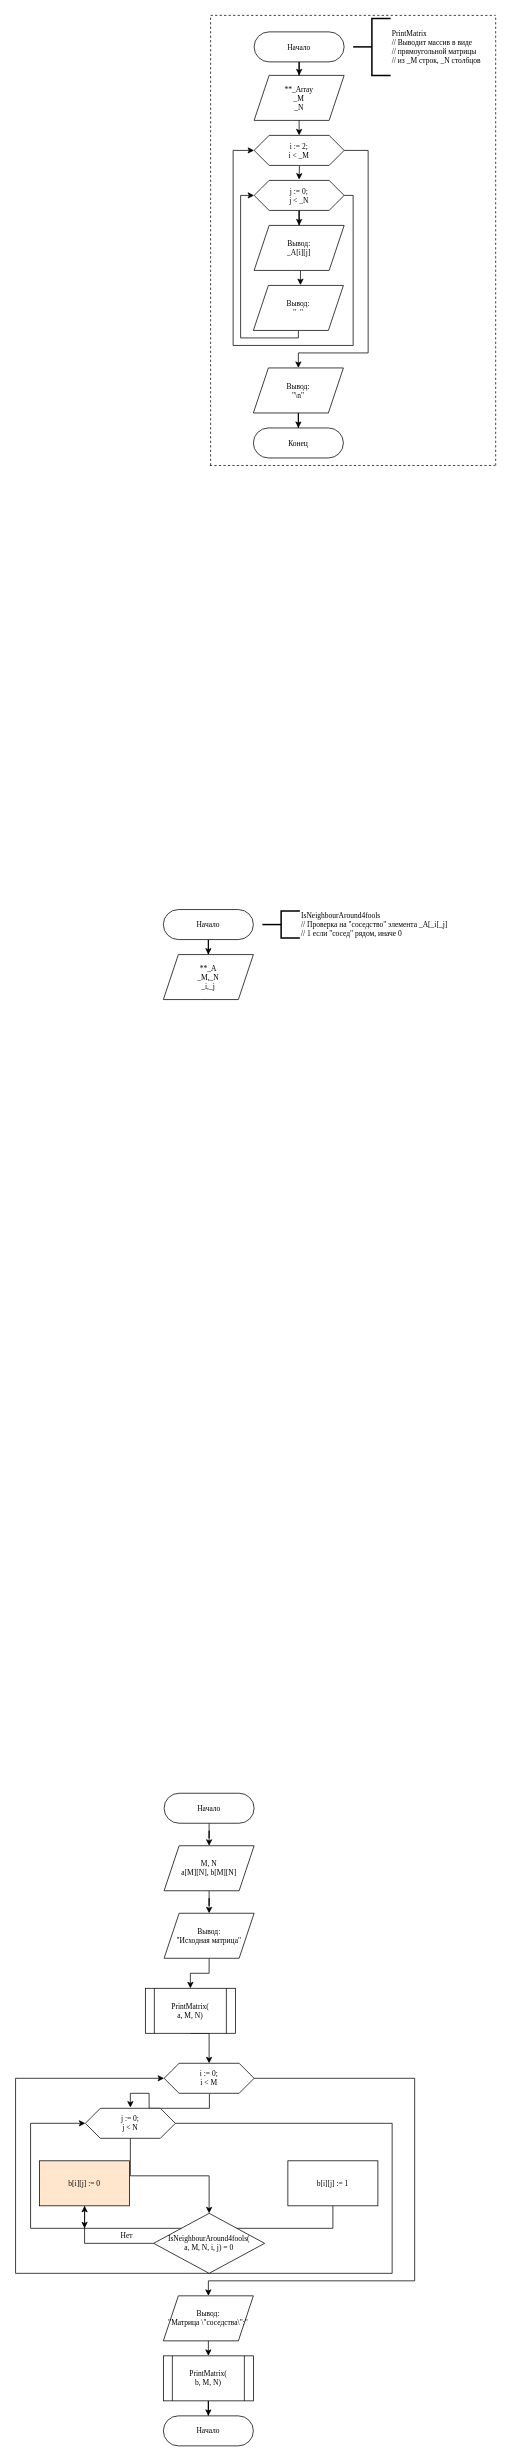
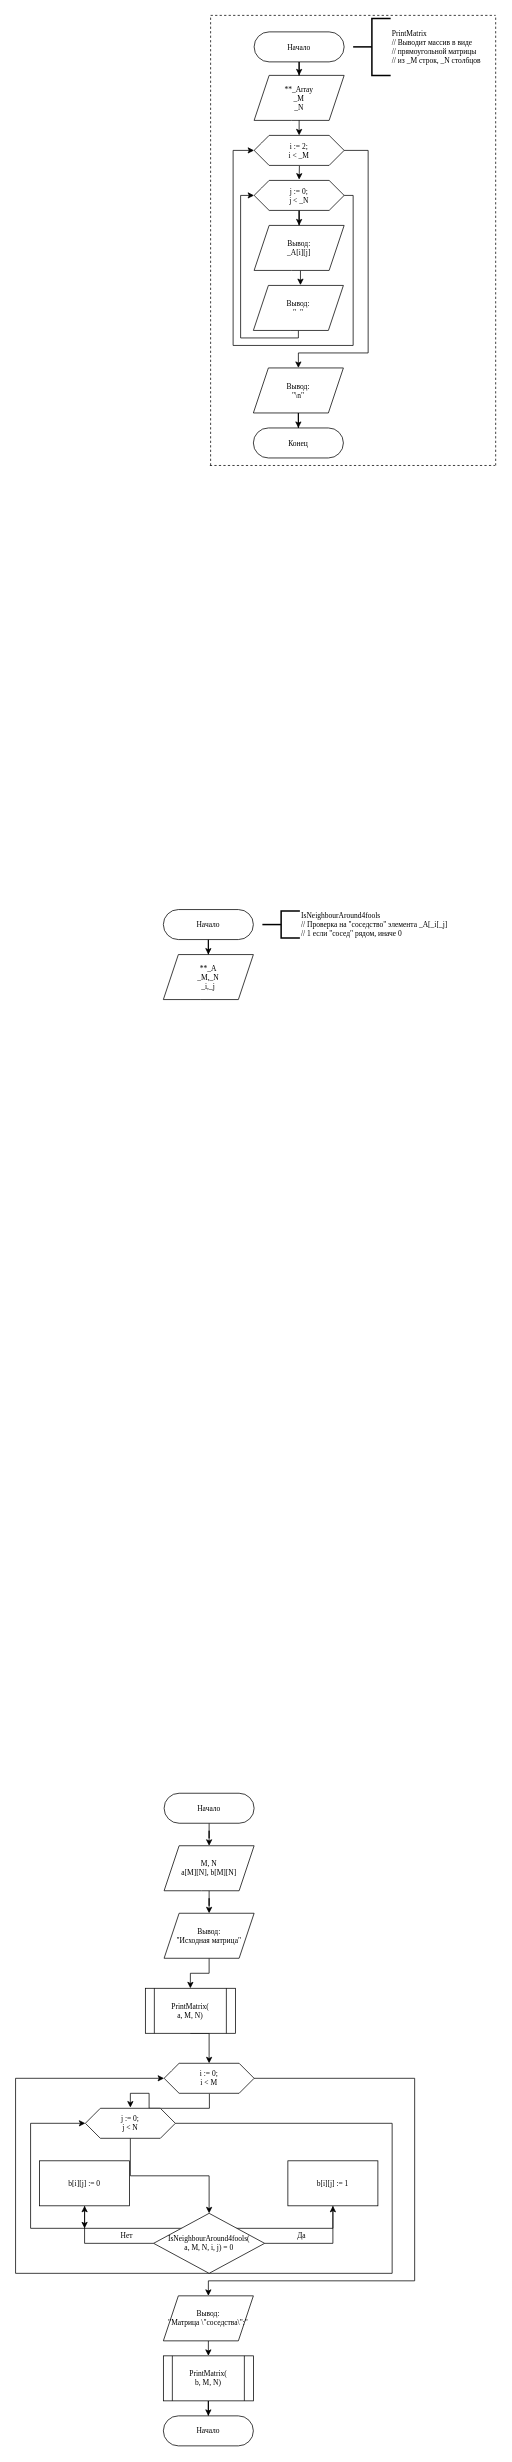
  <mxCell id="0" />
  <mxCell id="1" parent="0" />
  <mxCell id="2" style="edgeStyle=orthogonalEdgeStyle;rounded=0;orthogonalLoop=1;jettySize=auto;html=1;entryX=0.5;entryY=0;entryDx=0;entryDy=0;fontFamily=Consolas;fontSize=10;" parent="1" source="3" target="7" edge="1"><mxGeometry relative="1" as="geometry" /></mxCell>
  <mxCell id="3" value="Начало" style="rounded=1;whiteSpace=wrap;html=1;arcSize=50;fontFamily=Consolas;fontSize=10;" parent="1" vertex="1"><mxGeometry x="338" y="42" width="120" height="40" as="geometry" /></mxCell>
  <mxCell id="4" value="&lt;div style=&quot;font-size: 10px;&quot;&gt;i := 2;&lt;/div&gt;&lt;div style=&quot;font-size: 10px;&quot;&gt;i &amp;lt; _M&lt;br style=&quot;font-size: 10px;&quot;&gt;&lt;/div&gt;" style="shape=hexagon;perimeter=hexagonPerimeter2;whiteSpace=wrap;html=1;fixedSize=1;rounded=1;fontFamily=Consolas;arcSize=0;fontSize=10;" parent="1" vertex="1"><mxGeometry x="338" y="180" width="120" height="40" as="geometry" /></mxCell>
  <mxCell id="5" style="edgeStyle=orthogonalEdgeStyle;rounded=0;orthogonalLoop=1;jettySize=auto;html=1;entryX=0.5;entryY=-0.026;entryDx=0;entryDy=0;fontFamily=Consolas;fontSize=10;exitX=0.503;exitY=1.019;exitDx=0;exitDy=0;exitPerimeter=0;entryPerimeter=0;" parent="1" source="4" target="20" edge="1"><mxGeometry x="430" y="1108" as="geometry"><mxPoint x="398" y="238" as="targetPoint" /></mxGeometry></mxCell>
  <mxCell id="6" style="edgeStyle=orthogonalEdgeStyle;rounded=0;orthogonalLoop=1;jettySize=auto;html=1;fontFamily=Consolas;fontSize=10;entryX=0;entryY=0.5;entryDx=0;entryDy=0;exitX=0.5;exitY=1;exitDx=0;exitDy=0;" parent="1" source="23" target="20" edge="1"><mxGeometry x="430" y="1108" as="geometry"><mxPoint x="304" y="200" as="targetPoint" /><Array as="points"><mxPoint x="397" y="450" /><mxPoint x="320" y="450" /><mxPoint x="320" y="260" /></Array><mxPoint x="398" y="398" as="sourcePoint" /></mxGeometry></mxCell>
  <mxCell id="7" value="&lt;div style=&quot;font-size: 10px;&quot;&gt;**_Array&lt;/div&gt;&lt;div style=&quot;font-size: 10px;&quot;&gt;_M&lt;/div&gt;&lt;div style=&quot;font-size: 10px;&quot;&gt;_N&lt;/div&gt;" style="shape=parallelogram;perimeter=parallelogramPerimeter;whiteSpace=wrap;html=1;fixedSize=1;rounded=1;fontFamily=Consolas;fontSize=10;arcSize=0;" parent="1" vertex="1"><mxGeometry x="338" y="100" width="120" height="60" as="geometry" /></mxCell>
  <mxCell id="8" style="edgeStyle=orthogonalEdgeStyle;rounded=0;orthogonalLoop=1;jettySize=auto;html=1;entryX=0.5;entryY=0;entryDx=0;entryDy=0;fontFamily=Consolas;fontSize=10;exitX=0.5;exitY=1;exitDx=0;exitDy=0;" parent="1" source="7" target="4" edge="1"><mxGeometry x="430" y="1190" as="geometry"><mxPoint x="398" y="232" as="sourcePoint" /></mxGeometry></mxCell>
  <mxCell id="9" style="edgeStyle=orthogonalEdgeStyle;rounded=0;orthogonalLoop=1;jettySize=auto;html=1;fontFamily=Consolas;exitX=1;exitY=0.5;exitDx=0;exitDy=0;fontSize=10;entryX=0.5;entryY=0;entryDx=0;entryDy=0;" parent="1" source="4" target="25" edge="1"><mxGeometry x="430" y="1108" as="geometry"><mxPoint x="458" y="490" as="targetPoint" /><Array as="points"><mxPoint x="490" y="200" /><mxPoint x="490" y="470" /><mxPoint x="397" y="470" /></Array><mxPoint x="458" y="365" as="sourcePoint" /></mxGeometry></mxCell>
  <mxCell id="10" value="Конец" style="rounded=1;whiteSpace=wrap;html=1;arcSize=50;fontFamily=Consolas;fontSize=10;" parent="1" vertex="1"><mxGeometry x="337" y="570" width="120" height="40" as="geometry" /></mxCell>
  <mxCell id="11" value="&lt;div style=&quot;font-size: 10px;&quot;&gt;PrintMatrix&lt;/div&gt;&lt;div style=&quot;font-size: 10px;&quot;&gt;// Выводит массив в виде&lt;/div&gt;&lt;div style=&quot;font-size: 10px;&quot;&gt;// прямоугольной матрицы&lt;/div&gt;&lt;div style=&quot;font-size: 10px;&quot;&gt;// из _M строк, _N столбцов&lt;br style=&quot;font-size: 10px;&quot;&gt;&lt;/div&gt;" style="strokeWidth=2;html=1;shape=mxgraph.flowchart.annotation_2;align=left;labelPosition=right;pointerEvents=1;rounded=1;fontFamily=Consolas;fontSize=10;" parent="1" vertex="1"><mxGeometry x="470" y="24" width="50" height="76" as="geometry" /></mxCell>
  <mxCell id="12" value="" style="endArrow=none;dashed=1;html=1;fontFamily=Consolas;fontSize=10;" parent="1" edge="1"><mxGeometry x="430" y="1190" width="50" height="50" as="geometry"><mxPoint x="280" y="20" as="sourcePoint" /><mxPoint x="660" y="20" as="targetPoint" /></mxGeometry></mxCell>
  <mxCell id="13" value="" style="endArrow=none;dashed=1;html=1;fontFamily=Consolas;fontSize=10;" parent="1" edge="1"><mxGeometry x="430" y="1190" width="50" height="50" as="geometry"><mxPoint x="280" y="620" as="sourcePoint" /><mxPoint x="280" y="22" as="targetPoint" /></mxGeometry></mxCell>
  <mxCell id="14" value="" style="endArrow=none;dashed=1;html=1;fontFamily=Consolas;fontSize=10;" parent="1" edge="1"><mxGeometry x="430" y="1190" width="50" height="50" as="geometry"><mxPoint x="660" y="620" as="sourcePoint" /><mxPoint x="660" y="22" as="targetPoint" /></mxGeometry></mxCell>
  <mxCell id="15" value="" style="endArrow=none;dashed=1;html=1;fontFamily=Consolas;fontSize=10;" parent="1" edge="1"><mxGeometry x="429" y="1138" width="50" height="50" as="geometry"><mxPoint x="279" y="620" as="sourcePoint" /><mxPoint x="659" y="620" as="targetPoint" /></mxGeometry></mxCell>
  <mxCell id="16" style="edgeStyle=orthogonalEdgeStyle;rounded=0;orthogonalLoop=1;jettySize=auto;html=1;entryX=0.5;entryY=-0.011;entryDx=0;entryDy=0;entryPerimeter=0;fontFamily=Consolas;fontSize=10;" parent="1" edge="1"><mxGeometry x="430" y="1108" as="geometry"><mxPoint x="398.029" y="278" as="sourcePoint" /></mxGeometry></mxCell>
  <mxCell id="17" style="edgeStyle=orthogonalEdgeStyle;rounded=0;orthogonalLoop=1;jettySize=auto;html=1;entryX=0.5;entryY=0;entryDx=0;entryDy=0;fontFamily=Consolas;fontSize=10;" parent="1" edge="1"><mxGeometry x="430" y="1108" as="geometry"><mxPoint x="398.029" y="338" as="sourcePoint" /></mxGeometry></mxCell>
  <mxCell id="18" value="" style="edgeStyle=orthogonalEdgeStyle;rounded=0;orthogonalLoop=1;jettySize=auto;html=1;fontFamily=Consolas;fontSize=10;" parent="1" source="20" target="22" edge="1"><mxGeometry relative="1" as="geometry" /></mxCell>
  <mxCell id="19" style="edgeStyle=orthogonalEdgeStyle;rounded=0;orthogonalLoop=1;jettySize=auto;html=1;fontFamily=Consolas;fontSize=10;entryX=0;entryY=0.5;entryDx=0;entryDy=0;" parent="1" source="20" target="4" edge="1"><mxGeometry relative="1" as="geometry"><mxPoint x="300" y="200" as="targetPoint" /><Array as="points"><mxPoint x="470" y="260" /><mxPoint x="470" y="460" /><mxPoint x="310" y="460" /><mxPoint x="310" y="200" /></Array></mxGeometry></mxCell>
  <mxCell id="20" value="&lt;div style=&quot;font-size: 10px;&quot;&gt;j := 0;&lt;/div&gt;&lt;div style=&quot;font-size: 10px;&quot;&gt;j &amp;lt; _N&lt;br style=&quot;font-size: 10px;&quot;&gt;&lt;/div&gt;" style="shape=hexagon;perimeter=hexagonPerimeter2;whiteSpace=wrap;html=1;fixedSize=1;rounded=1;fontFamily=Consolas;arcSize=0;fontSize=10;" parent="1" vertex="1"><mxGeometry x="338" y="240" width="120" height="40" as="geometry" /></mxCell>
  <mxCell id="21" style="edgeStyle=orthogonalEdgeStyle;rounded=0;orthogonalLoop=1;jettySize=auto;html=1;entryX=0.523;entryY=-0.008;entryDx=0;entryDy=0;entryPerimeter=0;fontFamily=Consolas;fontSize=10;" parent="1" source="22" target="23" edge="1"><mxGeometry relative="1" as="geometry"><Array as="points"><mxPoint x="400" y="360" /></Array></mxGeometry></mxCell>
  <mxCell id="22" value="&lt;div style=&quot;font-size: 10px;&quot;&gt;Вывод:&lt;/div&gt;&lt;div style=&quot;font-size: 10px;&quot;&gt;_A[i][j]&lt;br style=&quot;font-size: 10px;&quot;&gt;&lt;/div&gt;" style="shape=parallelogram;perimeter=parallelogramPerimeter;whiteSpace=wrap;html=1;fixedSize=1;rounded=1;fontFamily=Consolas;fontSize=10;arcSize=0;" parent="1" vertex="1"><mxGeometry x="338" y="300" width="120" height="60" as="geometry" /></mxCell>
  <mxCell id="23" value="&lt;div style=&quot;font-size: 10px;&quot;&gt;Вывод:&lt;/div&gt;&lt;div style=&quot;font-size: 10px;&quot;&gt;&quot;&amp;nbsp; &quot;&lt;br style=&quot;font-size: 10px;&quot;&gt;&lt;/div&gt;" style="shape=parallelogram;perimeter=parallelogramPerimeter;whiteSpace=wrap;html=1;fixedSize=1;rounded=1;fontFamily=Consolas;fontSize=10;arcSize=0;" parent="1" vertex="1"><mxGeometry x="337" y="380" width="120" height="60" as="geometry" /></mxCell>
  <mxCell id="24" style="edgeStyle=orthogonalEdgeStyle;rounded=0;orthogonalLoop=1;jettySize=auto;html=1;entryX=0.5;entryY=0;entryDx=0;entryDy=0;fontFamily=Consolas;fontSize=10;" parent="1" source="25" target="10" edge="1"><mxGeometry relative="1" as="geometry" /></mxCell>
  <mxCell id="25" value="&lt;div style=&quot;font-size: 10px;&quot;&gt;Вывод:&lt;/div&gt;&lt;div style=&quot;font-size: 10px;&quot;&gt;&quot;\n&quot;&lt;br style=&quot;font-size: 10px;&quot;&gt;&lt;/div&gt;" style="shape=parallelogram;perimeter=parallelogramPerimeter;whiteSpace=wrap;html=1;fixedSize=1;rounded=1;fontFamily=Consolas;fontSize=10;arcSize=0;" parent="1" vertex="1"><mxGeometry x="337" y="490" width="120" height="60" as="geometry" /></mxCell>
  <mxCell id="26" style="edgeStyle=orthogonalEdgeStyle;rounded=0;orthogonalLoop=1;jettySize=auto;html=1;entryX=0.5;entryY=0;entryDx=0;entryDy=0;fontFamily=Consolas;fontSize=10;" edge="1" parent="1" source="27" target="28"><mxGeometry relative="1" as="geometry" /></mxCell>
  <mxCell id="27" value="Начало" style="rounded=1;whiteSpace=wrap;html=1;arcSize=50;fontFamily=Consolas;fontSize=10;" parent="1" vertex="1"><mxGeometry x="217" y="1212" width="120" height="40" as="geometry" /></mxCell>
  <mxCell id="28" value="&lt;div style=&quot;font-size: 10px;&quot;&gt;**_A&lt;/div&gt;&lt;div style=&quot;font-size: 10px;&quot;&gt;_M,_N&lt;/div&gt;&lt;div style=&quot;font-size: 10px;&quot;&gt;_i,_j&lt;br style=&quot;font-size: 10px;&quot;&gt;&lt;/div&gt;" style="shape=parallelogram;perimeter=parallelogramPerimeter;whiteSpace=wrap;html=1;fixedSize=1;rounded=1;fontFamily=Consolas;fontSize=10;arcSize=0;" parent="1" vertex="1"><mxGeometry x="217" y="1272" width="120" height="60" as="geometry" /></mxCell>
  <mxCell id="29" value="&lt;div style=&quot;font-size: 10px;&quot;&gt;IsNeighbourAround4fools&lt;/div&gt;// Проверка на &quot;соседство&quot; элемента _A[_i[_j]&lt;br style=&quot;font-size: 10px;&quot;&gt;// 1 если &quot;сосед&quot; рядом, иначе 0" style="strokeWidth=2;html=1;shape=mxgraph.flowchart.annotation_2;align=left;labelPosition=right;pointerEvents=1;rounded=1;fontFamily=Consolas;fontSize=10;" parent="1" vertex="1"><mxGeometry x="349" y="1214" width="50" height="36" as="geometry" /></mxCell>
  <mxCell id="30" value="" style="edgeStyle=orthogonalEdgeStyle;rounded=0;orthogonalLoop=1;jettySize=auto;html=1;fontFamily=Consolas;fontSize=10;" parent="1" source="31" target="34" edge="1"><mxGeometry relative="1" as="geometry" /></mxCell>
  <mxCell id="31" value="Начало" style="rounded=1;whiteSpace=wrap;html=1;arcSize=50;fontFamily=Consolas;fontSize=10;" parent="1" vertex="1"><mxGeometry x="218" y="2390" width="120" height="40" as="geometry" /></mxCell>
  <mxCell id="32" style="edgeStyle=orthogonalEdgeStyle;rounded=0;orthogonalLoop=1;jettySize=auto;html=1;entryX=0.5;entryY=0;entryDx=0;entryDy=0;fontFamily=Consolas;fontSize=10;exitX=0.5;exitY=1;exitDx=0;exitDy=0;" parent="1" source="48" target="35" edge="1"><mxGeometry relative="1" as="geometry"><mxPoint x="272" y="2710" as="sourcePoint" /><Array as="points"><mxPoint x="278" y="2740" /><mxPoint x="278" y="2740" /></Array></mxGeometry></mxCell>
  <mxCell id="33" style="edgeStyle=orthogonalEdgeStyle;rounded=0;orthogonalLoop=1;jettySize=auto;html=1;fontFamily=Consolas;fontSize=10;" parent="1" source="34" target="50" edge="1"><mxGeometry relative="1" as="geometry"><mxPoint x="278" y="2540" as="targetPoint" /></mxGeometry></mxCell>
  <mxCell id="34" value="&lt;div style=&quot;font-size: 10px;&quot;&gt;M, N&lt;/div&gt;&lt;div style=&quot;font-size: 10px;&quot;&gt;a[M][N], b[M][N]&lt;br style=&quot;font-size: 10px;&quot;&gt;&lt;/div&gt;" style="shape=parallelogram;perimeter=parallelogramPerimeter;whiteSpace=wrap;html=1;fixedSize=1;rounded=1;fontFamily=Consolas;fontSize=10;arcSize=0;" parent="1" vertex="1"><mxGeometry x="218" y="2460" width="120" height="60" as="geometry" /></mxCell>
  <mxCell id="35" value="&lt;div style=&quot;font-size: 10px;&quot;&gt;i := 0;&lt;/div&gt;&lt;div style=&quot;font-size: 10px;&quot;&gt;i &amp;lt; M&lt;br style=&quot;font-size: 10px;&quot;&gt;&lt;/div&gt;" style="shape=hexagon;perimeter=hexagonPerimeter2;whiteSpace=wrap;html=1;fixedSize=1;rounded=1;fontFamily=Consolas;arcSize=0;fontSize=10;" parent="1" vertex="1"><mxGeometry x="218" y="2750" width="120" height="40" as="geometry" /></mxCell>
  <mxCell id="36" style="edgeStyle=orthogonalEdgeStyle;rounded=0;orthogonalLoop=1;jettySize=auto;html=1;entryX=0.5;entryY=-0.026;entryDx=0;entryDy=0;fontFamily=Consolas;fontSize=10;exitX=0.503;exitY=1.019;exitDx=0;exitDy=0;exitPerimeter=0;entryPerimeter=0;" parent="1" source="35" target="41" edge="1"><mxGeometry x="310" y="3678" as="geometry"><mxPoint x="278" y="2808" as="targetPoint" /></mxGeometry></mxCell>
  <mxCell id="37" style="edgeStyle=orthogonalEdgeStyle;rounded=0;orthogonalLoop=1;jettySize=auto;html=1;fontFamily=Consolas;fontSize=10;entryX=0;entryY=0.5;entryDx=0;entryDy=0;exitX=0.5;exitY=1;exitDx=0;exitDy=0;" parent="1" source="45" target="41" edge="1"><mxGeometry x="310" y="3678" as="geometry"><mxPoint x="184" y="2770" as="targetPoint" /><Array as="points"><mxPoint x="443" y="2970" /><mxPoint x="40" y="2970" /><mxPoint x="40" y="2830" /></Array><mxPoint x="277" y="3010" as="sourcePoint" /></mxGeometry></mxCell>
  <mxCell id="38" style="edgeStyle=orthogonalEdgeStyle;rounded=0;orthogonalLoop=1;jettySize=auto;html=1;fontFamily=Consolas;exitX=1;exitY=0.5;exitDx=0;exitDy=0;fontSize=10;entryX=0.5;entryY=0;entryDx=0;entryDy=0;" parent="1" source="35" target="54" edge="1"><mxGeometry x="310" y="3678" as="geometry"><mxPoint x="270" y="3050" as="targetPoint" /><Array as="points"><mxPoint x="552" y="2770" /><mxPoint x="552" y="3040" /><mxPoint x="277" y="3040" /></Array><mxPoint x="338" y="2935" as="sourcePoint" /></mxGeometry></mxCell>
  <mxCell id="39" value="" style="edgeStyle=orthogonalEdgeStyle;rounded=0;orthogonalLoop=1;jettySize=auto;html=1;fontFamily=Consolas;fontSize=10;" parent="1" source="41" target="44" edge="1"><mxGeometry relative="1" as="geometry"><mxPoint x="278" y="2870" as="targetPoint" /></mxGeometry></mxCell>
  <mxCell id="40" style="edgeStyle=orthogonalEdgeStyle;rounded=0;orthogonalLoop=1;jettySize=auto;html=1;fontFamily=Consolas;fontSize=10;entryX=0;entryY=0.5;entryDx=0;entryDy=0;" parent="1" source="41" target="35" edge="1"><mxGeometry relative="1" as="geometry"><mxPoint x="180" y="2770" as="targetPoint" /><Array as="points"><mxPoint x="522" y="2830" /><mxPoint x="522" y="3030" /><mxPoint x="20" y="3030" /><mxPoint x="20" y="2770" /></Array></mxGeometry></mxCell>
  <mxCell id="41" value="&lt;div style=&quot;font-size: 10px;&quot;&gt;j := 0;&lt;/div&gt;&lt;div style=&quot;font-size: 10px;&quot;&gt;j &amp;lt; N&lt;br style=&quot;font-size: 10px;&quot;&gt;&lt;/div&gt;" style="shape=hexagon;perimeter=hexagonPerimeter2;whiteSpace=wrap;html=1;fixedSize=1;rounded=1;fontFamily=Consolas;arcSize=0;fontSize=10;" parent="1" vertex="1"><mxGeometry x="113" y="2810" width="120" height="40" as="geometry" /></mxCell>
+ <mxCell id="42" value="Да" style="edgeStyle=orthogonalEdgeStyle;rounded=0;orthogonalLoop=1;jettySize=auto;html=1;fontFamily=Consolas;fontSize=10;" parent="1" source="44" target="45" edge="1"><mxGeometry x="-0.31" y="10" relative="1" as="geometry"><mxPoint as="offset" /></mxGeometry></mxCell>
  <mxCell id="43" value="Нет" style="edgeStyle=orthogonalEdgeStyle;rounded=0;orthogonalLoop=1;jettySize=auto;html=1;fontFamily=Consolas;fontSize=10;" parent="1" source="44" target="47" edge="1"><mxGeometry x="-0.5" y="-10" relative="1" as="geometry"><mxPoint as="offset" /></mxGeometry></mxCell>
  <mxCell id="44" value="&lt;div style=&quot;font-size: 10px;&quot;&gt;IsNeighbourAround4fools(&lt;/div&gt;&lt;div style=&quot;font-size: 10px;&quot;&gt;a, M, N, i, j) = 0&lt;br style=&quot;font-size: 10px;&quot;&gt;&lt;/div&gt;" style="rhombus;whiteSpace=wrap;html=1;fontFamily=Consolas;fontSize=10;" parent="1" vertex="1"><mxGeometry x="204" y="2950" width="148" height="80" as="geometry" /></mxCell>
  <mxCell id="45" value="b[i][j] := 1" style="whiteSpace=wrap;html=1;fontFamily=Consolas;fontSize=10;" parent="1" vertex="1"><mxGeometry x="383" y="2880" width="120" height="60" as="geometry" /></mxCell>
  <mxCell id="46" style="edgeStyle=orthogonalEdgeStyle;rounded=0;orthogonalLoop=1;jettySize=auto;html=1;fontFamily=Consolas;fontSize=10;" parent="1" source="47" edge="1"><mxGeometry relative="1" as="geometry"><mxPoint x="112" y="2970" as="targetPoint" /></mxGeometry></mxCell>
- <mxCell id="47" value="b[i][j] := 0" style="whiteSpace=wrap;html=1;fontFamily=Consolas;fontSize=10;fillColor=#ffe6cc;" parent="1" vertex="1"><mxGeometry x="52" y="2880" width="120" height="60" as="geometry" /></mxCell>
+ <mxCell id="47" value="b[i][j] := 0" style="whiteSpace=wrap;html=1;fontFamily=Consolas;fontSize=10;" parent="1" vertex="1"><mxGeometry x="52" y="2880" width="120" height="60" as="geometry" /></mxCell>
  <mxCell id="48" value="&lt;div&gt;PrintMatrix(&lt;/div&gt;&lt;div&gt;a, M, N)&lt;/div&gt;" style="shape=process;whiteSpace=wrap;html=1;backgroundOutline=1;rounded=1;fontFamily=Consolas;fontSize=10;arcSize=0;" parent="1" vertex="1"><mxGeometry x="193" y="2650" width="120" height="60" as="geometry" /></mxCell>
  <mxCell id="49" style="edgeStyle=orthogonalEdgeStyle;rounded=0;orthogonalLoop=1;jettySize=auto;html=1;entryX=0.5;entryY=0;entryDx=0;entryDy=0;fontFamily=Consolas;fontSize=10;" parent="1" source="50" target="48" edge="1"><mxGeometry relative="1" as="geometry" /></mxCell>
  <mxCell id="50" value="&lt;div&gt;Вывод:&lt;br&gt;&lt;/div&gt;&lt;div&gt;&quot;Исходная матрица&quot;&lt;/div&gt;" style="shape=parallelogram;perimeter=parallelogramPerimeter;whiteSpace=wrap;html=1;fixedSize=1;fontSize=10;fontFamily=Consolas;" parent="1" vertex="1"><mxGeometry x="218" y="2550" width="120" height="60" as="geometry" /></mxCell>
  <mxCell id="51" style="edgeStyle=orthogonalEdgeStyle;rounded=0;orthogonalLoop=1;jettySize=auto;html=1;entryX=0.5;entryY=0;entryDx=0;entryDy=0;fontFamily=Consolas;fontSize=10;" parent="1" source="52" target="55" edge="1"><mxGeometry relative="1" as="geometry"><mxPoint x="277" y="3220" as="targetPoint" /></mxGeometry></mxCell>
  <mxCell id="52" value="&lt;div&gt;PrintMatrix(&lt;/div&gt;&lt;div&gt;b, M, N)&lt;/div&gt;" style="shape=process;whiteSpace=wrap;html=1;backgroundOutline=1;rounded=1;fontFamily=Consolas;fontSize=10;arcSize=0;" parent="1" vertex="1"><mxGeometry x="217" y="3140" width="120" height="60" as="geometry" /></mxCell>
  <mxCell id="53" style="edgeStyle=orthogonalEdgeStyle;rounded=0;orthogonalLoop=1;jettySize=auto;html=1;entryX=0.5;entryY=0;entryDx=0;entryDy=0;fontFamily=Consolas;fontSize=10;exitX=0.5;exitY=1;exitDx=0;exitDy=0;" parent="1" source="54" target="52" edge="1"><mxGeometry relative="1" as="geometry" /></mxCell>
  <mxCell id="54" value="&lt;div&gt;Вывод:&lt;br&gt;&lt;/div&gt;&lt;div&gt;&quot;Матрица \&quot;соседства\&quot;:&quot;&lt;/div&gt;" style="shape=parallelogram;perimeter=parallelogramPerimeter;whiteSpace=wrap;html=1;fixedSize=1;fontSize=10;fontFamily=Consolas;" parent="1" vertex="1"><mxGeometry x="217" y="3060" width="120" height="60" as="geometry" /></mxCell>
  <mxCell id="55" value="Начало" style="rounded=1;whiteSpace=wrap;html=1;arcSize=50;fontFamily=Consolas;fontSize=10;" parent="1" vertex="1"><mxGeometry x="217" y="3220" width="120" height="40" as="geometry" /></mxCell>
